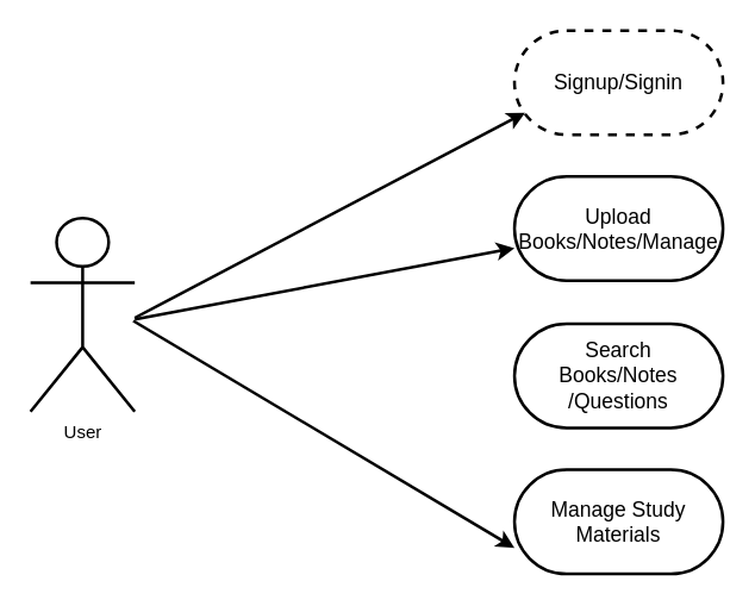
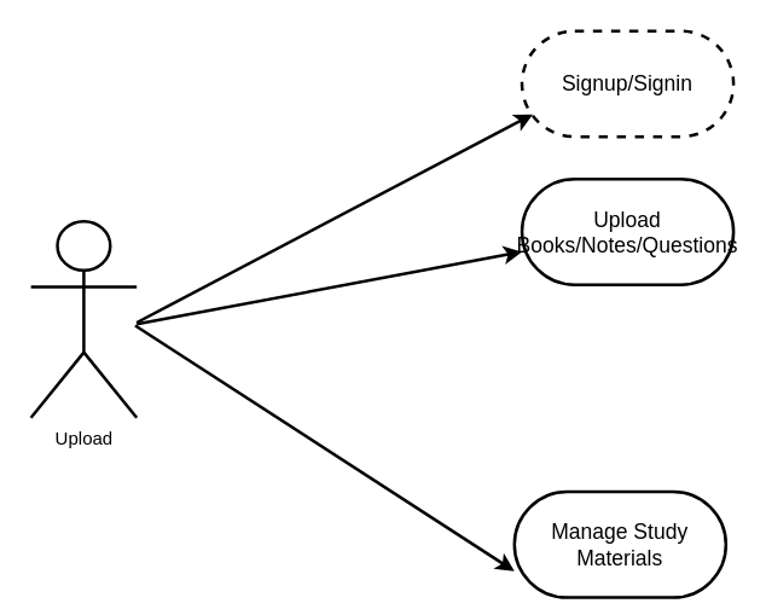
  <mxCell id="0" />
  <mxCell id="1" parent="0" />
  <mxCell id="2" value="" style="rounded=1;orthogonalLoop=1;jettySize=auto;html=1;entryX=0.051;entryY=0.788;entryDx=0;entryDy=0;entryPerimeter=0;strokeWidth=2;fillColor=none;" edge="1" parent="1" target="6"><mxGeometry relative="1" as="geometry"><mxPoint x="90" y="213" as="sourcePoint" /></mxGeometry></mxCell>
  <mxCell id="3" value="" style="rounded=1;orthogonalLoop=1;jettySize=auto;html=1;strokeWidth=2;fillColor=none;" edge="1" parent="1" target="7"><mxGeometry relative="1" as="geometry"><mxPoint x="90" y="214" as="sourcePoint" /></mxGeometry></mxCell>
  <mxCell id="4" style="rounded=1;orthogonalLoop=1;jettySize=auto;html=1;entryX=0;entryY=0.75;entryDx=0;entryDy=0;strokeWidth=2;fillColor=none;" edge="1" parent="1" target="9"><mxGeometry relative="1" as="geometry"><mxPoint x="89" y="215" as="sourcePoint" /></mxGeometry></mxCell>
- <mxCell id="5" value="User" style="shape=umlActor;verticalLabelPosition=bottom;verticalAlign=top;html=1;rounded=1;strokeWidth=2;fillColor=none;" vertex="1" parent="1"><mxGeometry x="20" y="146" width="70" height="130" as="geometry" /></mxCell>
+ <mxCell id="5" value="Upload" style="shape=umlActor;verticalLabelPosition=bottom;verticalAlign=top;html=1;rounded=1;strokeWidth=2;fillColor=none;" vertex="1" parent="1"><mxGeometry x="20" y="146" width="70" height="130" as="geometry" /></mxCell>
  <mxCell id="6" value="&lt;font style=&quot;font-size: 14px;&quot;&gt;Signup/Signin&lt;/font&gt;" style="whiteSpace=wrap;html=1;verticalAlign=middle;rounded=1;arcSize=50;align=center;fontSize=14;strokeWidth=2;fontStyle=0;fillColor=none;dashed=1;" vertex="1" parent="1"><mxGeometry x="345" y="20" width="140" height="70" as="geometry" /></mxCell>
- <mxCell id="7" value="&lt;div&gt;&lt;font style=&quot;font-size: 14px;&quot;&gt;&lt;span&gt;Upload&lt;/span&gt;&lt;/font&gt;&lt;/div&gt;&lt;div&gt;&lt;font style=&quot;font-size: 14px;&quot;&gt;&lt;span&gt;Books/Notes/Manage&lt;/span&gt;&lt;/font&gt;&lt;/div&gt;" style="whiteSpace=wrap;html=1;verticalAlign=middle;rounded=1;arcSize=50;strokeWidth=2;fontStyle=0;align=center;horizontal=1;fillColor=none;" vertex="1" parent="1"><mxGeometry x="345" y="118" width="140" height="70" as="geometry" /></mxCell>
- <mxCell id="8" value="&lt;div&gt;&lt;font style=&quot;font-size: 14px;&quot;&gt;Search&lt;/font&gt;&lt;/div&gt;&lt;div&gt;&lt;font style=&quot;font-size: 14px;&quot;&gt;Books/Notes&lt;/font&gt;&lt;/div&gt;&lt;div&gt;&lt;font style=&quot;font-size: 14px;&quot;&gt;/Questions&lt;/font&gt;&lt;/div&gt;" style="whiteSpace=wrap;html=1;verticalAlign=middle;rounded=1;arcSize=50;strokeWidth=2;fontStyle=0;fillColor=none;" vertex="1" parent="1"><mxGeometry x="345" y="217" width="140" height="70" as="geometry" /></mxCell>
- <mxCell id="9" value="&lt;div style=&quot;font-size: 14px;&quot; align=&quot;center&quot;&gt;&lt;span style=&quot;&quot;&gt;Manage Study Materials&lt;/span&gt;&lt;br style=&quot;font-size: 14px;&quot;&gt;&lt;/div&gt;" style="whiteSpace=wrap;html=1;verticalAlign=middle;rounded=1;arcSize=50;strokeWidth=2;fontSize=14;fontStyle=0;fillColor=none;" vertex="1" parent="1"><mxGeometry x="345" y="315" width="140" height="70" as="geometry" /></mxCell>
+ <mxCell id="7" value="&lt;div&gt;&lt;font style=&quot;font-size: 14px;&quot;&gt;&lt;span&gt;Upload&lt;/span&gt;&lt;/font&gt;&lt;/div&gt;&lt;div&gt;&lt;font style=&quot;font-size: 14px;&quot;&gt;&lt;span&gt;Books/Notes/Questions&lt;/span&gt;&lt;/font&gt;&lt;/div&gt;" style="whiteSpace=wrap;html=1;verticalAlign=middle;rounded=1;arcSize=50;strokeWidth=2;fontStyle=0;align=center;horizontal=1;fillColor=none;" vertex="1" parent="1"><mxGeometry x="345" y="118" width="140" height="70" as="geometry" /></mxCell>
+ <mxCell id="9" value="&lt;div style=&quot;font-size: 14px;&quot; align=&quot;center&quot;&gt;&lt;span style=&quot;&quot;&gt;Manage Study Materials&lt;/span&gt;&lt;br style=&quot;font-size: 14px;&quot;&gt;&lt;/div&gt;" style="whiteSpace=wrap;html=1;verticalAlign=middle;rounded=1;arcSize=50;strokeWidth=2;fontSize=14;fontStyle=0;fillColor=none;" vertex="1" parent="1"><mxGeometry x="340" y="325" width="140" height="70" as="geometry" /></mxCell>
